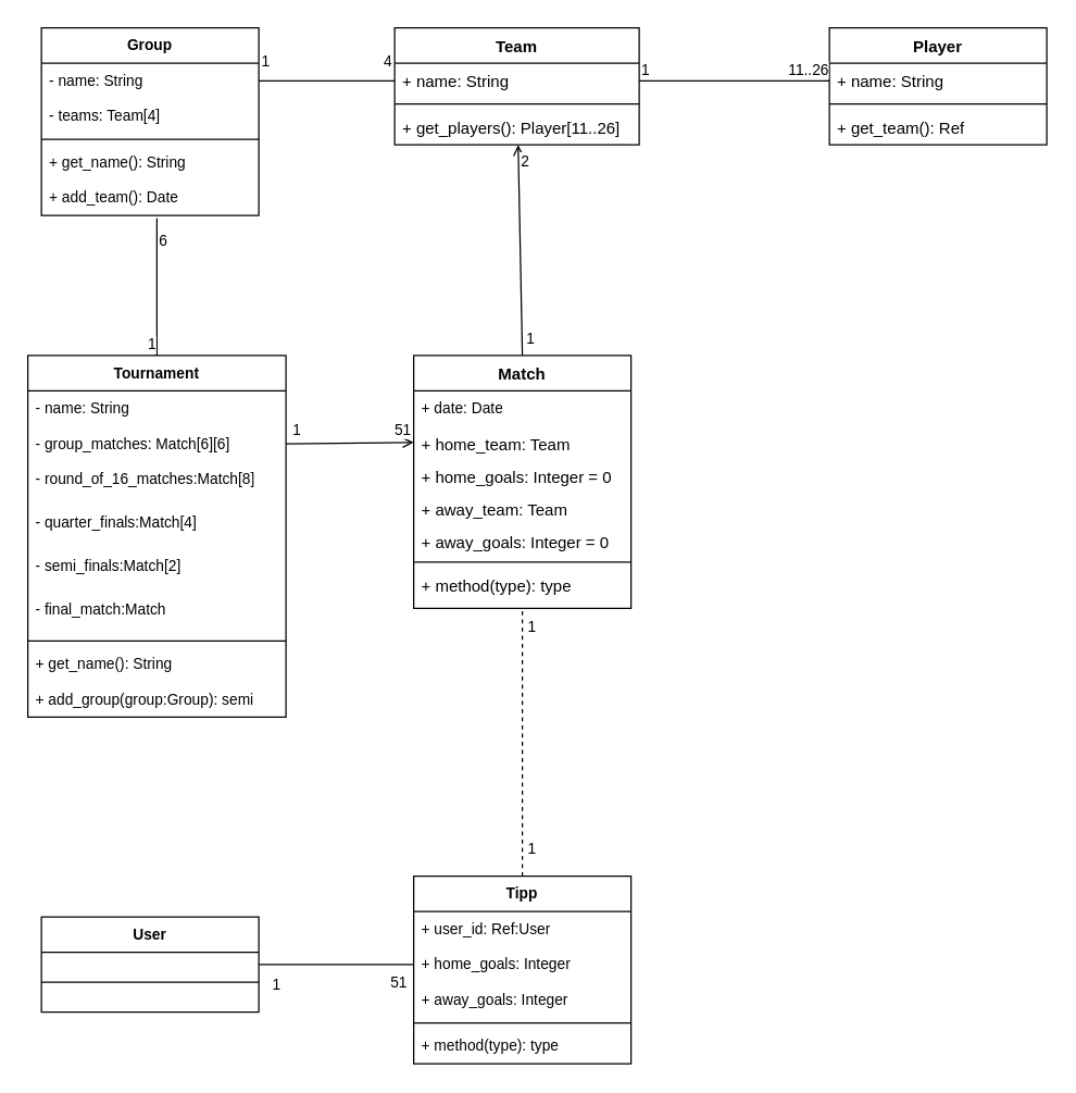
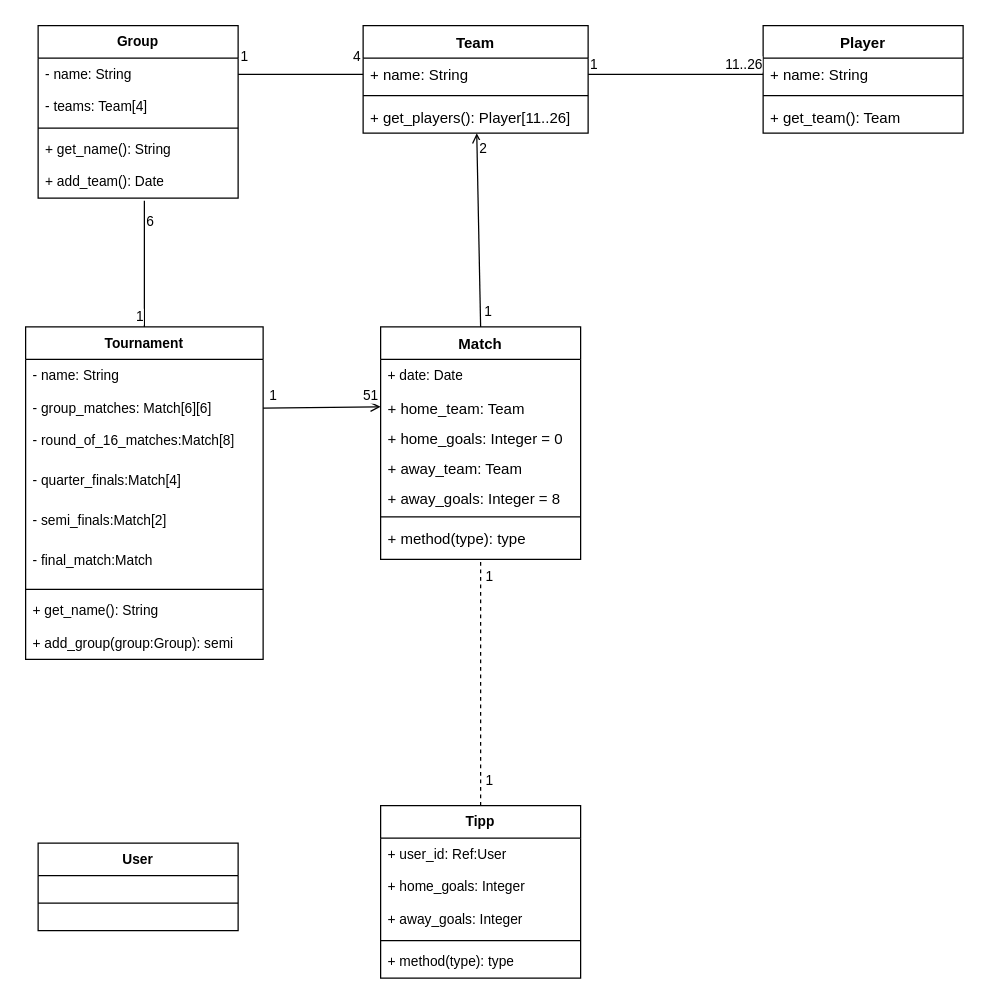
  <mxCell id="0" />
  <mxCell id="1" parent="0" />
  <mxCell id="2" value="Team" style="swimlane;fontStyle=1;align=center;verticalAlign=top;childLayout=stackLayout;horizontal=1;startSize=26;horizontalStack=0;resizeParent=1;resizeParentMax=0;resizeLast=0;collapsible=1;marginBottom=0;" parent="1" vertex="1"><mxGeometry x="290" y="20" width="180" height="86" as="geometry" /></mxCell>
  <mxCell id="3" value="+ name: String" style="text;strokeColor=none;fillColor=none;align=left;verticalAlign=top;spacingLeft=4;spacingRight=4;overflow=hidden;rotatable=0;points=[[0,0.5],[1,0.5]];portConstraint=eastwest;" parent="2" vertex="1"><mxGeometry y="26" width="180" height="26" as="geometry" /></mxCell>
  <mxCell id="4" value="" style="line;strokeWidth=1;fillColor=none;align=left;verticalAlign=middle;spacingTop=-1;spacingLeft=3;spacingRight=3;rotatable=0;labelPosition=right;points=[];portConstraint=eastwest;strokeColor=inherit;" parent="2" vertex="1"><mxGeometry y="52" width="180" height="8" as="geometry" /></mxCell>
  <mxCell id="5" value="+ get_players(): Player[11..26]" style="text;strokeColor=none;fillColor=none;align=left;verticalAlign=top;spacingLeft=4;spacingRight=4;overflow=hidden;rotatable=0;points=[[0,0.5],[1,0.5]];portConstraint=eastwest;" parent="2" vertex="1"><mxGeometry y="60" width="180" height="26" as="geometry" /></mxCell>
  <mxCell id="6" value="Player" style="swimlane;fontStyle=1;align=center;verticalAlign=top;childLayout=stackLayout;horizontal=1;startSize=26;horizontalStack=0;resizeParent=1;resizeParentMax=0;resizeLast=0;collapsible=1;marginBottom=0;whiteSpace=wrap;html=1;" vertex="1" parent="1"><mxGeometry x="610" y="20" width="160" height="86" as="geometry" /></mxCell>
  <mxCell id="7" value="+ name: String" style="text;strokeColor=none;fillColor=none;align=left;verticalAlign=top;spacingLeft=4;spacingRight=4;overflow=hidden;rotatable=0;points=[[0,0.5],[1,0.5]];portConstraint=eastwest;whiteSpace=wrap;html=1;" vertex="1" parent="6"><mxGeometry y="26" width="160" height="26" as="geometry" /></mxCell>
  <mxCell id="8" value="" style="line;strokeWidth=1;fillColor=none;align=left;verticalAlign=middle;spacingTop=-1;spacingLeft=3;spacingRight=3;rotatable=0;labelPosition=right;points=[];portConstraint=eastwest;strokeColor=inherit;" vertex="1" parent="6"><mxGeometry y="52" width="160" height="8" as="geometry" /></mxCell>
- <mxCell id="9" value="+ get_team(): Ref" style="text;strokeColor=none;fillColor=none;align=left;verticalAlign=top;spacingLeft=4;spacingRight=4;overflow=hidden;rotatable=0;points=[[0,0.5],[1,0.5]];portConstraint=eastwest;whiteSpace=wrap;html=1;" vertex="1" parent="6"><mxGeometry y="60" width="160" height="26" as="geometry" /></mxCell>
+ <mxCell id="9" value="+ get_team(): Team" style="text;strokeColor=none;fillColor=none;align=left;verticalAlign=top;spacingLeft=4;spacingRight=4;overflow=hidden;rotatable=0;points=[[0,0.5],[1,0.5]];portConstraint=eastwest;whiteSpace=wrap;html=1;" vertex="1" parent="6"><mxGeometry y="60" width="160" height="26" as="geometry" /></mxCell>
  <mxCell id="10" value="" style="endArrow=none;html=1;rounded=0;exitX=1;exitY=0.5;exitDx=0;exitDy=0;entryX=0;entryY=0.5;entryDx=0;entryDy=0;" edge="1" parent="1" source="3" target="7"><mxGeometry relative="1" as="geometry"><mxPoint x="450" y="150" as="sourcePoint" /><mxPoint x="620" y="311" as="targetPoint" /></mxGeometry></mxCell>
  <mxCell id="11" value="1" style="edgeLabel;resizable=0;html=1;align=left;verticalAlign=bottom;" connectable="0" vertex="1" parent="10"><mxGeometry x="-1" relative="1" as="geometry" /></mxCell>
  <mxCell id="12" value="11..26" style="edgeLabel;resizable=0;html=1;align=right;verticalAlign=bottom;" connectable="0" vertex="1" parent="10"><mxGeometry x="1" relative="1" as="geometry" /></mxCell>
  <mxCell id="13" value="Match" style="swimlane;fontStyle=1;align=center;verticalAlign=top;childLayout=stackLayout;horizontal=1;startSize=26;horizontalStack=0;resizeParent=1;resizeParentMax=0;resizeLast=0;collapsible=1;marginBottom=0;whiteSpace=wrap;html=1;" vertex="1" parent="1"><mxGeometry x="304" y="261" width="160" height="186" as="geometry" /></mxCell>
  <mxCell id="14" value="+ date: Date" style="text;strokeColor=none;fillColor=none;align=left;verticalAlign=top;spacingLeft=4;spacingRight=4;overflow=hidden;rotatable=0;points=[[0,0.5],[1,0.5]];portConstraint=eastwest;whiteSpace=wrap;html=1;fontFamily=Helvetica;fontSize=11;fontColor=default;labelBackgroundColor=default;" vertex="1" parent="13"><mxGeometry y="26" width="160" height="26" as="geometry" /></mxCell>
  <mxCell id="15" value="+ home_team: Team&lt;div&gt;&lt;br&gt;&lt;/div&gt;" style="text;strokeColor=none;fillColor=none;align=left;verticalAlign=top;spacingLeft=4;spacingRight=4;overflow=hidden;rotatable=0;points=[[0,0.5],[1,0.5]];portConstraint=eastwest;whiteSpace=wrap;html=1;" vertex="1" parent="13"><mxGeometry y="52" width="160" height="24" as="geometry" /></mxCell>
  <mxCell id="16" value="+ home_goals: Integer = 0&lt;div&gt;&lt;br&gt;&lt;/div&gt;" style="text;strokeColor=none;fillColor=none;align=left;verticalAlign=top;spacingLeft=4;spacingRight=4;overflow=hidden;rotatable=0;points=[[0,0.5],[1,0.5]];portConstraint=eastwest;whiteSpace=wrap;html=1;" vertex="1" parent="13"><mxGeometry y="76" width="160" height="24" as="geometry" /></mxCell>
  <mxCell id="17" value="+ away_team: Team&lt;div&gt;&lt;br&gt;&lt;/div&gt;" style="text;strokeColor=none;fillColor=none;align=left;verticalAlign=top;spacingLeft=4;spacingRight=4;overflow=hidden;rotatable=0;points=[[0,0.5],[1,0.5]];portConstraint=eastwest;whiteSpace=wrap;html=1;" vertex="1" parent="13"><mxGeometry y="100" width="160" height="24" as="geometry" /></mxCell>
- <mxCell id="18" value="+ away_goals: Integer = 0" style="text;strokeColor=none;fillColor=none;align=left;verticalAlign=top;spacingLeft=4;spacingRight=4;overflow=hidden;rotatable=0;points=[[0,0.5],[1,0.5]];portConstraint=eastwest;whiteSpace=wrap;html=1;" vertex="1" parent="13"><mxGeometry y="124" width="160" height="24" as="geometry" /></mxCell>
+ <mxCell id="18" value="+ away_goals: Integer = 8" style="text;strokeColor=none;fillColor=none;align=left;verticalAlign=top;spacingLeft=4;spacingRight=4;overflow=hidden;rotatable=0;points=[[0,0.5],[1,0.5]];portConstraint=eastwest;whiteSpace=wrap;html=1;" vertex="1" parent="13"><mxGeometry y="124" width="160" height="24" as="geometry" /></mxCell>
  <mxCell id="19" value="" style="line;strokeWidth=1;fillColor=none;align=left;verticalAlign=middle;spacingTop=-1;spacingLeft=3;spacingRight=3;rotatable=0;labelPosition=right;points=[];portConstraint=eastwest;strokeColor=inherit;" vertex="1" parent="13"><mxGeometry y="148" width="160" height="8" as="geometry" /></mxCell>
  <mxCell id="20" value="+ method(type): type" style="text;strokeColor=none;fillColor=none;align=left;verticalAlign=top;spacingLeft=4;spacingRight=4;overflow=hidden;rotatable=0;points=[[0,0.5],[1,0.5]];portConstraint=eastwest;whiteSpace=wrap;html=1;" vertex="1" parent="13"><mxGeometry y="156" width="160" height="30" as="geometry" /></mxCell>
  <mxCell id="21" style="rounded=0;orthogonalLoop=1;jettySize=auto;html=1;exitX=0.5;exitY=0;exitDx=0;exitDy=0;entryX=0.505;entryY=1.003;entryDx=0;entryDy=0;entryPerimeter=0;endArrow=open;endFill=0;" edge="1" parent="1" source="13" target="5"><mxGeometry relative="1" as="geometry" /></mxCell>
  <mxCell id="22" value="2" style="edgeLabel;html=1;align=center;verticalAlign=middle;resizable=0;points=[];fontFamily=Helvetica;fontSize=11;fontColor=default;labelBackgroundColor=default;" vertex="1" connectable="0" parent="21"><mxGeometry x="0.857" y="-1" relative="1" as="geometry"><mxPoint x="3" as="offset" /></mxGeometry></mxCell>
  <mxCell id="23" value="1" style="edgeLabel;html=1;align=center;verticalAlign=middle;resizable=0;points=[];fontFamily=Helvetica;fontSize=11;fontColor=default;labelBackgroundColor=default;" vertex="1" connectable="0" parent="21"><mxGeometry x="-0.844" y="-1" relative="1" as="geometry"><mxPoint x="5" as="offset" /></mxGeometry></mxCell>
  <mxCell id="24" value="Group" style="swimlane;fontStyle=1;align=center;verticalAlign=top;childLayout=stackLayout;horizontal=1;startSize=26;horizontalStack=0;resizeParent=1;resizeParentMax=0;resizeLast=0;collapsible=1;marginBottom=0;whiteSpace=wrap;html=1;fontFamily=Helvetica;fontSize=11;fontColor=default;labelBackgroundColor=default;" vertex="1" parent="1"><mxGeometry x="30" y="20" width="160" height="138" as="geometry" /></mxCell>
  <mxCell id="25" value="- name: String" style="text;strokeColor=none;fillColor=none;align=left;verticalAlign=top;spacingLeft=4;spacingRight=4;overflow=hidden;rotatable=0;points=[[0,0.5],[1,0.5]];portConstraint=eastwest;whiteSpace=wrap;html=1;fontFamily=Helvetica;fontSize=11;fontColor=default;labelBackgroundColor=default;" vertex="1" parent="24"><mxGeometry y="26" width="160" height="26" as="geometry" /></mxCell>
  <mxCell id="26" value="- teams: Team[4]" style="text;strokeColor=none;fillColor=none;align=left;verticalAlign=top;spacingLeft=4;spacingRight=4;overflow=hidden;rotatable=0;points=[[0,0.5],[1,0.5]];portConstraint=eastwest;whiteSpace=wrap;html=1;fontFamily=Helvetica;fontSize=11;fontColor=default;labelBackgroundColor=default;" vertex="1" parent="24"><mxGeometry y="52" width="160" height="26" as="geometry" /></mxCell>
  <mxCell id="27" value="" style="line;strokeWidth=1;fillColor=none;align=left;verticalAlign=middle;spacingTop=-1;spacingLeft=3;spacingRight=3;rotatable=0;labelPosition=right;points=[];portConstraint=eastwest;strokeColor=inherit;fontFamily=Helvetica;fontSize=11;fontColor=default;labelBackgroundColor=default;" vertex="1" parent="24"><mxGeometry y="78" width="160" height="8" as="geometry" /></mxCell>
  <mxCell id="28" value="+ get_name(): String" style="text;strokeColor=none;fillColor=none;align=left;verticalAlign=top;spacingLeft=4;spacingRight=4;overflow=hidden;rotatable=0;points=[[0,0.5],[1,0.5]];portConstraint=eastwest;whiteSpace=wrap;html=1;fontFamily=Helvetica;fontSize=11;fontColor=default;labelBackgroundColor=default;" vertex="1" parent="24"><mxGeometry y="86" width="160" height="26" as="geometry" /></mxCell>
  <mxCell id="29" value="+ add_team(): Date" style="text;strokeColor=none;fillColor=none;align=left;verticalAlign=top;spacingLeft=4;spacingRight=4;overflow=hidden;rotatable=0;points=[[0,0.5],[1,0.5]];portConstraint=eastwest;whiteSpace=wrap;html=1;fontFamily=Helvetica;fontSize=11;fontColor=default;labelBackgroundColor=default;" vertex="1" parent="24"><mxGeometry y="112" width="160" height="26" as="geometry" /></mxCell>
  <mxCell id="30" style="edgeStyle=none;rounded=0;orthogonalLoop=1;jettySize=auto;html=1;exitX=1;exitY=0.5;exitDx=0;exitDy=0;entryX=0;entryY=0.5;entryDx=0;entryDy=0;strokeColor=default;align=center;verticalAlign=middle;fontFamily=Helvetica;fontSize=11;fontColor=default;labelBackgroundColor=default;endArrow=none;" edge="1" parent="1" source="25" target="3"><mxGeometry relative="1" as="geometry" /></mxCell>
  <mxCell id="31" value="1" style="text;html=1;align=center;verticalAlign=middle;resizable=0;points=[];autosize=1;strokeColor=none;fillColor=none;fontFamily=Helvetica;fontSize=11;fontColor=default;labelBackgroundColor=default;" vertex="1" parent="1"><mxGeometry x="180" y="30" width="30" height="30" as="geometry" /></mxCell>
  <mxCell id="32" value="4" style="text;html=1;align=center;verticalAlign=middle;resizable=0;points=[];autosize=1;strokeColor=none;fillColor=none;fontFamily=Helvetica;fontSize=11;fontColor=default;labelBackgroundColor=default;" vertex="1" parent="1"><mxGeometry x="270" y="30" width="30" height="30" as="geometry" /></mxCell>
  <mxCell id="33" style="edgeStyle=none;rounded=0;orthogonalLoop=1;jettySize=auto;html=1;exitX=1;exitY=0.5;exitDx=0;exitDy=0;strokeColor=default;align=center;verticalAlign=middle;fontFamily=Helvetica;fontSize=11;fontColor=default;labelBackgroundColor=default;endArrow=open;entryX=0;entryY=0.5;entryDx=0;entryDy=0;" edge="1" parent="1" source="38" target="15"><mxGeometry relative="1" as="geometry"><mxPoint x="310" y="301" as="sourcePoint" /><mxPoint x="410" y="300" as="targetPoint" /></mxGeometry></mxCell>
  <mxCell id="34" value="1" style="edgeLabel;html=1;align=center;verticalAlign=middle;resizable=0;points=[];fontFamily=Helvetica;fontSize=11;fontColor=default;labelBackgroundColor=default;" vertex="1" connectable="0" parent="33"><mxGeometry x="-0.667" relative="1" as="geometry"><mxPoint x="-8" y="-10" as="offset" /></mxGeometry></mxCell>
  <mxCell id="35" value="&lt;div&gt;51&lt;/div&gt;" style="edgeLabel;html=1;align=center;verticalAlign=middle;resizable=0;points=[];fontFamily=Helvetica;fontSize=11;fontColor=default;labelBackgroundColor=default;" vertex="1" connectable="0" parent="33"><mxGeometry x="0.818" y="-1" relative="1" as="geometry"><mxPoint y="-11" as="offset" /></mxGeometry></mxCell>
  <mxCell id="36" value="Tournament" style="swimlane;fontStyle=1;align=center;verticalAlign=top;childLayout=stackLayout;horizontal=1;startSize=26;horizontalStack=0;resizeParent=1;resizeParentMax=0;resizeLast=0;collapsible=1;marginBottom=0;whiteSpace=wrap;html=1;fontFamily=Helvetica;fontSize=11;fontColor=default;labelBackgroundColor=default;" vertex="1" parent="1"><mxGeometry x="20" y="261" width="190" height="266" as="geometry" /></mxCell>
  <mxCell id="37" value="- name: String" style="text;strokeColor=none;fillColor=none;align=left;verticalAlign=top;spacingLeft=4;spacingRight=4;overflow=hidden;rotatable=0;points=[[0,0.5],[1,0.5]];portConstraint=eastwest;whiteSpace=wrap;html=1;fontFamily=Helvetica;fontSize=11;fontColor=default;labelBackgroundColor=default;" vertex="1" parent="36"><mxGeometry y="26" width="190" height="26" as="geometry" /></mxCell>
  <mxCell id="38" value="- group_matches: Match[6][6]" style="text;strokeColor=none;fillColor=none;align=left;verticalAlign=top;spacingLeft=4;spacingRight=4;overflow=hidden;rotatable=0;points=[[0,0.5],[1,0.5]];portConstraint=eastwest;whiteSpace=wrap;html=1;fontFamily=Helvetica;fontSize=11;fontColor=default;labelBackgroundColor=default;" vertex="1" parent="36"><mxGeometry y="52" width="190" height="26" as="geometry" /></mxCell>
  <mxCell id="39" value="- round_of_16_matches:Match[8]" style="text;strokeColor=none;fillColor=none;align=left;verticalAlign=top;spacingLeft=4;spacingRight=4;overflow=hidden;rotatable=0;points=[[0,0.5],[1,0.5]];portConstraint=eastwest;whiteSpace=wrap;html=1;fontFamily=Helvetica;fontSize=11;fontColor=default;labelBackgroundColor=default;" vertex="1" parent="36"><mxGeometry y="78" width="190" height="32" as="geometry" /></mxCell>
  <mxCell id="40" value="- quarter_finals:Match[4]" style="text;strokeColor=none;fillColor=none;align=left;verticalAlign=top;spacingLeft=4;spacingRight=4;overflow=hidden;rotatable=0;points=[[0,0.5],[1,0.5]];portConstraint=eastwest;whiteSpace=wrap;html=1;fontFamily=Helvetica;fontSize=11;fontColor=default;labelBackgroundColor=default;" vertex="1" parent="36"><mxGeometry y="110" width="190" height="32" as="geometry" /></mxCell>
  <mxCell id="41" value="- semi_finals:Match[2]" style="text;strokeColor=none;fillColor=none;align=left;verticalAlign=top;spacingLeft=4;spacingRight=4;overflow=hidden;rotatable=0;points=[[0,0.5],[1,0.5]];portConstraint=eastwest;whiteSpace=wrap;html=1;fontFamily=Helvetica;fontSize=11;fontColor=default;labelBackgroundColor=default;" vertex="1" parent="36"><mxGeometry y="142" width="190" height="32" as="geometry" /></mxCell>
  <mxCell id="42" value="- final_match:Match" style="text;strokeColor=none;fillColor=none;align=left;verticalAlign=top;spacingLeft=4;spacingRight=4;overflow=hidden;rotatable=0;points=[[0,0.5],[1,0.5]];portConstraint=eastwest;whiteSpace=wrap;html=1;fontFamily=Helvetica;fontSize=11;fontColor=default;labelBackgroundColor=default;" vertex="1" parent="36"><mxGeometry y="174" width="190" height="32" as="geometry" /></mxCell>
  <mxCell id="43" value="" style="line;strokeWidth=1;fillColor=none;align=left;verticalAlign=middle;spacingTop=-1;spacingLeft=3;spacingRight=3;rotatable=0;labelPosition=right;points=[];portConstraint=eastwest;strokeColor=inherit;fontFamily=Helvetica;fontSize=11;fontColor=default;labelBackgroundColor=default;" vertex="1" parent="36"><mxGeometry y="206" width="190" height="8" as="geometry" /></mxCell>
  <mxCell id="44" value="+ get_name(): String" style="text;strokeColor=none;fillColor=none;align=left;verticalAlign=top;spacingLeft=4;spacingRight=4;overflow=hidden;rotatable=0;points=[[0,0.5],[1,0.5]];portConstraint=eastwest;whiteSpace=wrap;html=1;fontFamily=Helvetica;fontSize=11;fontColor=default;labelBackgroundColor=default;" vertex="1" parent="36"><mxGeometry y="214" width="190" height="26" as="geometry" /></mxCell>
  <mxCell id="45" value="+ add_group(group:Group): semi" style="text;strokeColor=none;fillColor=none;align=left;verticalAlign=top;spacingLeft=4;spacingRight=4;overflow=hidden;rotatable=0;points=[[0,0.5],[1,0.5]];portConstraint=eastwest;whiteSpace=wrap;html=1;fontFamily=Helvetica;fontSize=11;fontColor=default;labelBackgroundColor=default;" vertex="1" parent="36"><mxGeometry y="240" width="190" height="26" as="geometry" /></mxCell>
  <mxCell id="46" value="" style="endArrow=none;html=1;rounded=0;strokeColor=default;align=center;verticalAlign=middle;fontFamily=Helvetica;fontSize=11;fontColor=default;labelBackgroundColor=default;entryX=0.5;entryY=0;entryDx=0;entryDy=0;" edge="1" parent="1" target="36"><mxGeometry relative="1" as="geometry"><mxPoint x="115" y="160" as="sourcePoint" /><mxPoint x="510" y="160" as="targetPoint" /></mxGeometry></mxCell>
  <mxCell id="47" value="6" style="edgeLabel;resizable=0;html=1;align=left;verticalAlign=bottom;fontFamily=Helvetica;fontSize=11;fontColor=default;labelBackgroundColor=default;" connectable="0" vertex="1" parent="46"><mxGeometry x="-1" relative="1" as="geometry"><mxPoint y="25" as="offset" /></mxGeometry></mxCell>
  <mxCell id="48" value="1" style="edgeLabel;resizable=0;html=1;align=right;verticalAlign=bottom;fontFamily=Helvetica;fontSize=11;fontColor=default;labelBackgroundColor=default;" connectable="0" vertex="1" parent="46"><mxGeometry x="1" relative="1" as="geometry" /></mxCell>
- <mxCell id="49" style="edgeStyle=none;rounded=0;orthogonalLoop=1;jettySize=auto;html=1;exitX=1;exitY=0.5;exitDx=0;exitDy=0;entryX=0;entryY=0.5;entryDx=0;entryDy=0;strokeColor=default;align=center;verticalAlign=middle;fontFamily=Helvetica;fontSize=11;fontColor=default;labelBackgroundColor=default;endArrow=none;" edge="1" parent="1" source="52" target="59"><mxGeometry relative="1" as="geometry" /></mxCell>
- <mxCell id="50" value="1" style="edgeLabel;html=1;align=center;verticalAlign=middle;resizable=0;points=[];fontFamily=Helvetica;fontSize=11;fontColor=default;labelBackgroundColor=default;" vertex="1" connectable="0" parent="49"><mxGeometry x="-0.734" y="1" relative="1" as="geometry"><mxPoint x="-3" y="15" as="offset" /></mxGeometry></mxCell>
- <mxCell id="51" value="51" style="edgeLabel;html=1;align=center;verticalAlign=middle;resizable=0;points=[];fontFamily=Helvetica;fontSize=11;fontColor=default;labelBackgroundColor=default;" vertex="1" connectable="0" parent="49"><mxGeometry x="0.733" relative="1" as="geometry"><mxPoint x="3" y="12" as="offset" /></mxGeometry></mxCell>
  <mxCell id="52" value="User" style="swimlane;fontStyle=1;align=center;verticalAlign=top;childLayout=stackLayout;horizontal=1;startSize=26;horizontalStack=0;resizeParent=1;resizeParentMax=0;resizeLast=0;collapsible=1;marginBottom=0;whiteSpace=wrap;html=1;fontFamily=Helvetica;fontSize=11;fontColor=default;labelBackgroundColor=default;" vertex="1" parent="1"><mxGeometry x="30" y="674" width="160" height="70" as="geometry" /></mxCell>
  <mxCell id="53" value="" style="line;strokeWidth=1;fillColor=none;align=left;verticalAlign=middle;spacingTop=-1;spacingLeft=3;spacingRight=3;rotatable=0;labelPosition=right;points=[];portConstraint=eastwest;strokeColor=inherit;fontFamily=Helvetica;fontSize=11;fontColor=default;labelBackgroundColor=default;" vertex="1" parent="52"><mxGeometry y="26" width="160" height="44" as="geometry" /></mxCell>
  <mxCell id="54" style="edgeStyle=none;rounded=0;orthogonalLoop=1;jettySize=auto;html=1;exitX=0.5;exitY=0;exitDx=0;exitDy=0;entryX=0.5;entryY=1;entryDx=0;entryDy=0;strokeColor=default;align=center;verticalAlign=middle;fontFamily=Helvetica;fontSize=11;fontColor=default;labelBackgroundColor=default;endArrow=none;dashed=1;" edge="1" parent="1" source="57" target="13"><mxGeometry relative="1" as="geometry" /></mxCell>
  <mxCell id="55" value="1" style="edgeLabel;html=1;align=center;verticalAlign=middle;resizable=0;points=[];fontFamily=Helvetica;fontSize=11;fontColor=default;labelBackgroundColor=default;" vertex="1" connectable="0" parent="54"><mxGeometry x="-0.787" y="-2" relative="1" as="geometry"><mxPoint x="4" as="offset" /></mxGeometry></mxCell>
  <mxCell id="56" value="1" style="edgeLabel;html=1;align=center;verticalAlign=middle;resizable=0;points=[];fontFamily=Helvetica;fontSize=11;fontColor=default;labelBackgroundColor=default;" vertex="1" connectable="0" parent="54"><mxGeometry x="0.865" relative="1" as="geometry"><mxPoint x="6" as="offset" /></mxGeometry></mxCell>
  <mxCell id="57" value="Tipp" style="swimlane;fontStyle=1;align=center;verticalAlign=top;childLayout=stackLayout;horizontal=1;startSize=26;horizontalStack=0;resizeParent=1;resizeParentMax=0;resizeLast=0;collapsible=1;marginBottom=0;whiteSpace=wrap;html=1;fontFamily=Helvetica;fontSize=11;fontColor=default;labelBackgroundColor=default;" vertex="1" parent="1"><mxGeometry x="304" y="644" width="160" height="138" as="geometry" /></mxCell>
  <mxCell id="58" value="+ user_id: Ref:User" style="text;strokeColor=none;fillColor=none;align=left;verticalAlign=top;spacingLeft=4;spacingRight=4;overflow=hidden;rotatable=0;points=[[0,0.5],[1,0.5]];portConstraint=eastwest;whiteSpace=wrap;html=1;fontFamily=Helvetica;fontSize=11;fontColor=default;labelBackgroundColor=default;" vertex="1" parent="57"><mxGeometry y="26" width="160" height="26" as="geometry" /></mxCell>
  <mxCell id="59" value="+ home_goals: Integer" style="text;strokeColor=none;fillColor=none;align=left;verticalAlign=top;spacingLeft=4;spacingRight=4;overflow=hidden;rotatable=0;points=[[0,0.5],[1,0.5]];portConstraint=eastwest;whiteSpace=wrap;html=1;fontFamily=Helvetica;fontSize=11;fontColor=default;labelBackgroundColor=default;" vertex="1" parent="57"><mxGeometry y="52" width="160" height="26" as="geometry" /></mxCell>
  <mxCell id="60" value="+ away_goals: Integer" style="text;strokeColor=none;fillColor=none;align=left;verticalAlign=top;spacingLeft=4;spacingRight=4;overflow=hidden;rotatable=0;points=[[0,0.5],[1,0.5]];portConstraint=eastwest;whiteSpace=wrap;html=1;fontFamily=Helvetica;fontSize=11;fontColor=default;labelBackgroundColor=default;" vertex="1" parent="57"><mxGeometry y="78" width="160" height="26" as="geometry" /></mxCell>
  <mxCell id="61" value="" style="line;strokeWidth=1;fillColor=none;align=left;verticalAlign=middle;spacingTop=-1;spacingLeft=3;spacingRight=3;rotatable=0;labelPosition=right;points=[];portConstraint=eastwest;strokeColor=inherit;fontFamily=Helvetica;fontSize=11;fontColor=default;labelBackgroundColor=default;" vertex="1" parent="57"><mxGeometry y="104" width="160" height="8" as="geometry" /></mxCell>
  <mxCell id="62" value="+ method(type): type" style="text;strokeColor=none;fillColor=none;align=left;verticalAlign=top;spacingLeft=4;spacingRight=4;overflow=hidden;rotatable=0;points=[[0,0.5],[1,0.5]];portConstraint=eastwest;whiteSpace=wrap;html=1;fontFamily=Helvetica;fontSize=11;fontColor=default;labelBackgroundColor=default;" vertex="1" parent="57"><mxGeometry y="112" width="160" height="26" as="geometry" /></mxCell>
